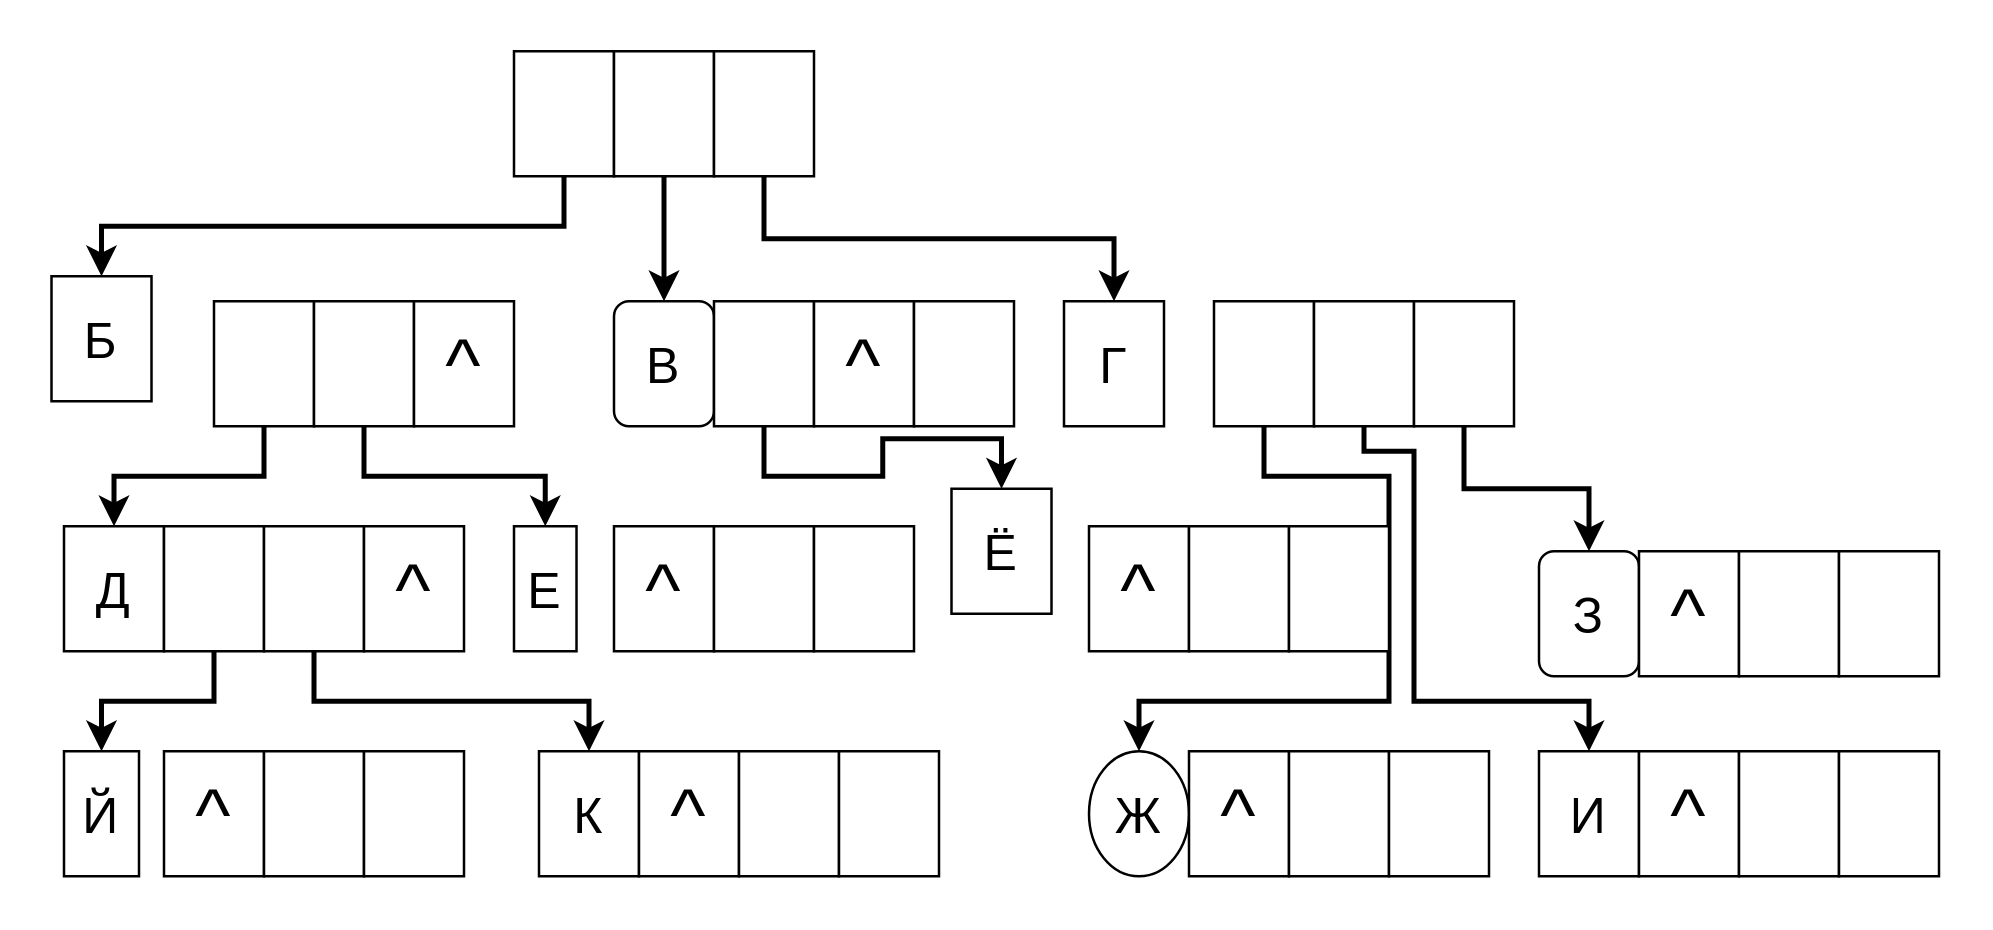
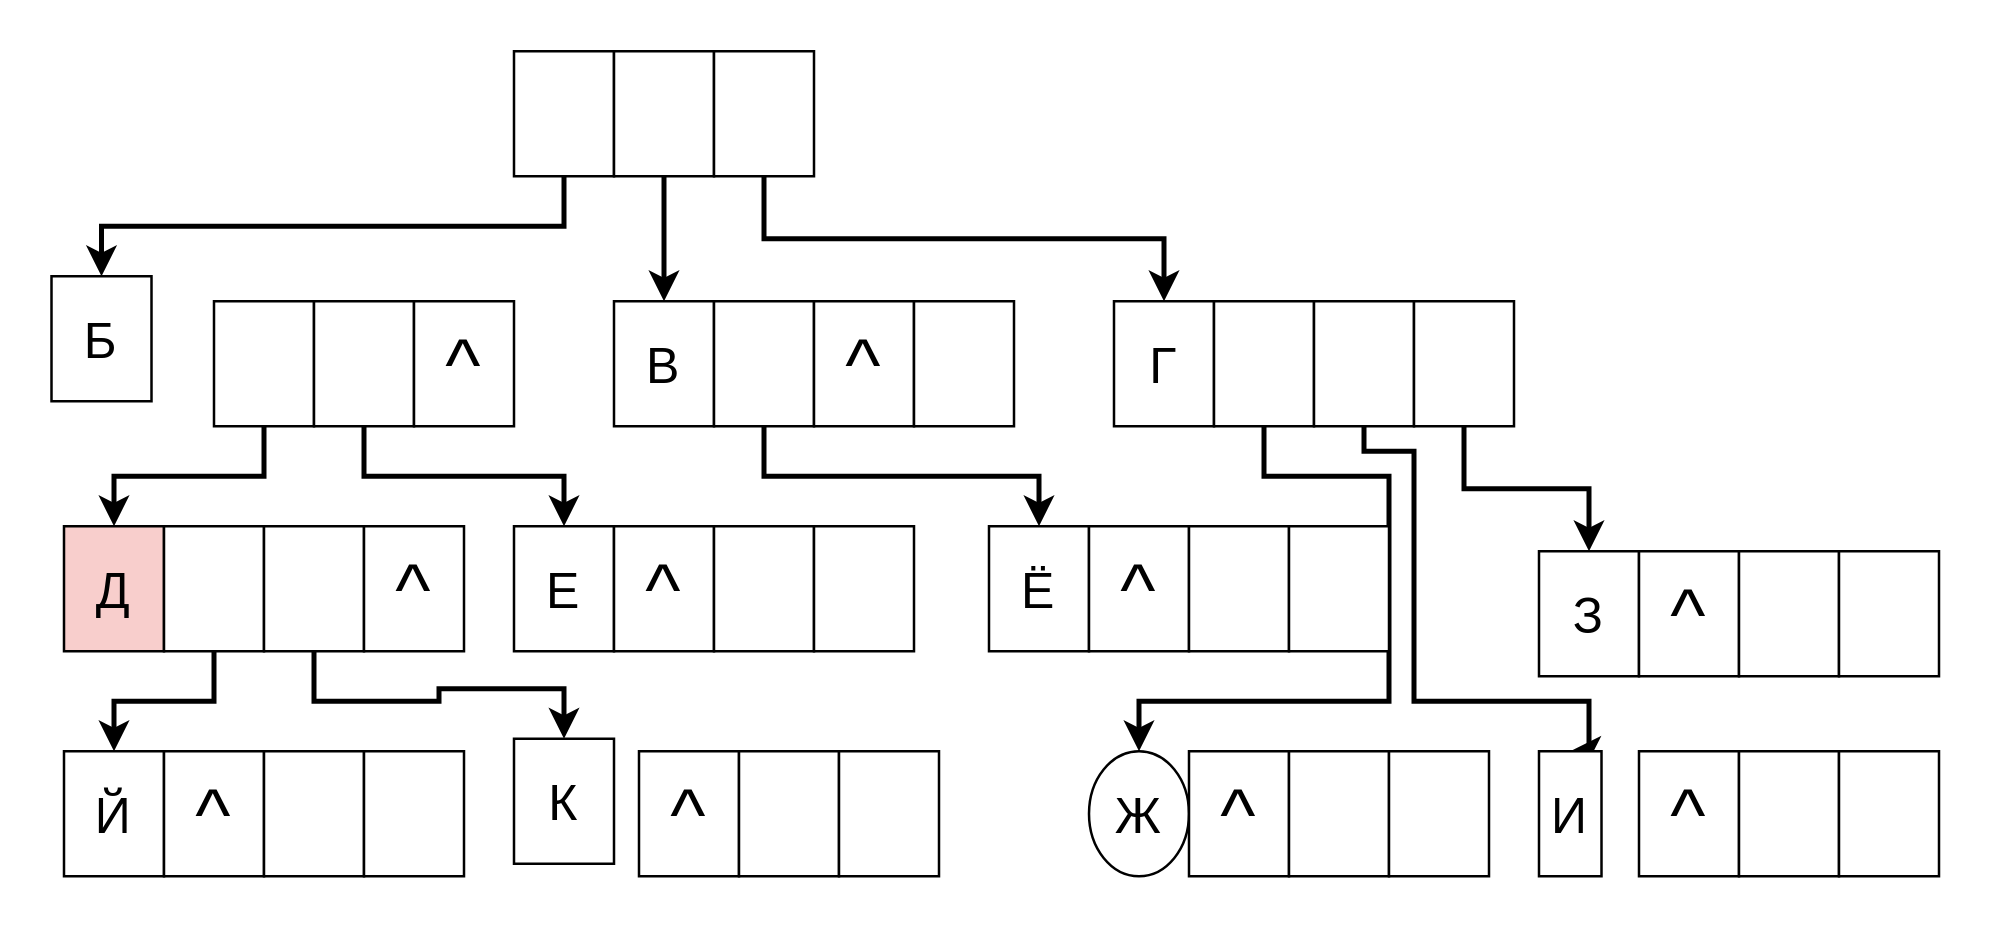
  <mxCell id="0" />
  <mxCell id="1" parent="0" />
  <mxCell id="2" style="edgeStyle=orthogonalEdgeStyle;rounded=0;comic=0;jumpStyle=arc;orthogonalLoop=1;jettySize=auto;html=1;exitX=0.5;exitY=1;exitDx=0;exitDy=0;entryX=0.5;entryY=0;entryDx=0;entryDy=0;shadow=0;strokeWidth=2;" edge="1" parent="1" source="3" target="8"><mxGeometry relative="1" as="geometry" /></mxCell>
  <mxCell id="3" value="" style="rounded=0;whiteSpace=wrap;html=1;" vertex="1" parent="1"><mxGeometry x="205" y="20" width="40" height="50" as="geometry" /></mxCell>
  <mxCell id="4" style="edgeStyle=orthogonalEdgeStyle;rounded=0;comic=0;jumpStyle=arc;orthogonalLoop=1;jettySize=auto;html=1;exitX=0.5;exitY=1;exitDx=0;exitDy=0;entryX=0.5;entryY=0;entryDx=0;entryDy=0;shadow=0;strokeWidth=2;" edge="1" parent="1" source="5" target="14"><mxGeometry relative="1" as="geometry" /></mxCell>
  <mxCell id="5" value="" style="rounded=0;whiteSpace=wrap;html=1;" vertex="1" parent="1"><mxGeometry x="245" y="20" width="40" height="50" as="geometry" /></mxCell>
  <mxCell id="6" style="edgeStyle=orthogonalEdgeStyle;rounded=0;comic=0;jumpStyle=arc;orthogonalLoop=1;jettySize=auto;html=1;exitX=0.5;exitY=1;exitDx=0;exitDy=0;entryX=0.5;entryY=0;entryDx=0;entryDy=0;shadow=0;strokeWidth=2;" edge="1" parent="1" source="7" target="19"><mxGeometry relative="1" as="geometry" /></mxCell>
  <mxCell id="7" value="&lt;br&gt;&lt;span style=&quot;font-size: 20px&quot;&gt;&lt;br&gt;&lt;/span&gt;" style="rounded=0;whiteSpace=wrap;html=1;" vertex="1" parent="1"><mxGeometry x="285" y="20" width="40" height="50" as="geometry" /></mxCell>
  <mxCell id="8" value="&lt;font style=&quot;font-size: 20px&quot;&gt;Б&lt;/font&gt;" style="rounded=0;whiteSpace=wrap;html=1;" vertex="1" parent="1"><mxGeometry x="20" y="110" width="40" height="50" as="geometry" /></mxCell>
  <mxCell id="9" style="edgeStyle=orthogonalEdgeStyle;rounded=0;comic=0;jumpStyle=arc;orthogonalLoop=1;jettySize=auto;html=1;exitX=0.5;exitY=1;exitDx=0;exitDy=0;entryX=0.5;entryY=0;entryDx=0;entryDy=0;shadow=0;strokeWidth=2;" edge="1" parent="1" source="10" target="26"><mxGeometry relative="1" as="geometry" /></mxCell>
  <mxCell id="10" value="" style="rounded=0;whiteSpace=wrap;html=1;" vertex="1" parent="1"><mxGeometry x="85" y="120" width="40" height="50" as="geometry" /></mxCell>
  <mxCell id="11" style="edgeStyle=orthogonalEdgeStyle;rounded=0;comic=0;jumpStyle=arc;orthogonalLoop=1;jettySize=auto;html=1;exitX=0.5;exitY=1;exitDx=0;exitDy=0;entryX=0.5;entryY=0;entryDx=0;entryDy=0;shadow=0;strokeWidth=2;" edge="1" parent="1" source="12" target="32"><mxGeometry relative="1" as="geometry" /></mxCell>
  <mxCell id="12" value="" style="rounded=0;whiteSpace=wrap;html=1;" vertex="1" parent="1"><mxGeometry x="125" y="120" width="40" height="50" as="geometry" /></mxCell>
  <mxCell id="13" value="&lt;font style=&quot;font-size: 30px&quot;&gt;^&lt;/font&gt;" style="rounded=0;whiteSpace=wrap;html=1;" vertex="1" parent="1"><mxGeometry x="165" y="120" width="40" height="50" as="geometry" /></mxCell>
- <mxCell id="14" value="&lt;font style=&quot;font-size: 20px&quot;&gt;В&lt;/font&gt;" style="whiteSpace=wrap;html=1;rounded=1;" vertex="1" parent="1"><mxGeometry x="245" y="120" width="40" height="50" as="geometry" /></mxCell>
+ <mxCell id="14" value="&lt;font style=&quot;font-size: 20px&quot;&gt;В&lt;/font&gt;" style="rounded=0;whiteSpace=wrap;html=1;" vertex="1" parent="1"><mxGeometry x="245" y="120" width="40" height="50" as="geometry" /></mxCell>
  <mxCell id="15" style="edgeStyle=orthogonalEdgeStyle;rounded=0;comic=0;jumpStyle=arc;orthogonalLoop=1;jettySize=auto;html=1;exitX=0.5;exitY=1;exitDx=0;exitDy=0;shadow=0;strokeWidth=2;" edge="1" parent="1" source="16" target="44"><mxGeometry relative="1" as="geometry" /></mxCell>
  <mxCell id="16" value="" style="rounded=0;whiteSpace=wrap;html=1;" vertex="1" parent="1"><mxGeometry x="285" y="120" width="40" height="50" as="geometry" /></mxCell>
  <mxCell id="17" value="&lt;span style=&quot;font-size: 30px&quot;&gt;^&lt;/span&gt;" style="rounded=0;whiteSpace=wrap;html=1;" vertex="1" parent="1"><mxGeometry x="325" y="120" width="40" height="50" as="geometry" /></mxCell>
  <mxCell id="18" value="&lt;br&gt;&lt;span style=&quot;font-size: 20px&quot;&gt;&lt;br&gt;&lt;/span&gt;" style="rounded=0;whiteSpace=wrap;html=1;" vertex="1" parent="1"><mxGeometry x="365" y="120" width="40" height="50" as="geometry" /></mxCell>
- <mxCell id="19" value="&lt;font style=&quot;font-size: 20px&quot;&gt;Г&lt;/font&gt;" style="rounded=0;whiteSpace=wrap;html=1;" vertex="1" parent="1"><mxGeometry x="425" y="120" width="40" height="50" as="geometry" /></mxCell>
+ <mxCell id="19" value="&lt;font style=&quot;font-size: 20px&quot;&gt;Г&lt;/font&gt;" style="rounded=0;whiteSpace=wrap;html=1;" vertex="1" parent="1"><mxGeometry x="445" y="120" width="40" height="50" as="geometry" /></mxCell>
  <mxCell id="20" style="edgeStyle=orthogonalEdgeStyle;rounded=0;comic=0;jumpStyle=arc;orthogonalLoop=1;jettySize=auto;html=1;exitX=0.5;exitY=1;exitDx=0;exitDy=0;entryX=0.5;entryY=0;entryDx=0;entryDy=0;shadow=0;strokeWidth=2;" edge="1" parent="1" source="21" target="48"><mxGeometry relative="1" as="geometry"><Array as="points"><mxPoint x="505" y="190" /><mxPoint x="555" y="190" /><mxPoint x="555" y="280" /><mxPoint x="455" y="280" /></Array></mxGeometry></mxCell>
  <mxCell id="21" value="" style="rounded=0;whiteSpace=wrap;html=1;" vertex="1" parent="1"><mxGeometry x="485" y="120" width="40" height="50" as="geometry" /></mxCell>
  <mxCell id="22" style="edgeStyle=orthogonalEdgeStyle;rounded=0;comic=0;jumpStyle=arc;orthogonalLoop=1;jettySize=auto;html=1;exitX=0.5;exitY=1;exitDx=0;exitDy=0;entryX=0.5;entryY=0;entryDx=0;entryDy=0;shadow=0;strokeWidth=2;" edge="1" parent="1" source="23" target="52"><mxGeometry relative="1" as="geometry"><Array as="points"><mxPoint x="545" y="180" /><mxPoint x="565" y="180" /><mxPoint x="565" y="280" /><mxPoint x="635" y="280" /></Array></mxGeometry></mxCell>
  <mxCell id="23" value="" style="rounded=0;whiteSpace=wrap;html=1;" vertex="1" parent="1"><mxGeometry x="525" y="120" width="40" height="50" as="geometry" /></mxCell>
  <mxCell id="24" style="edgeStyle=orthogonalEdgeStyle;rounded=0;comic=0;jumpStyle=arc;orthogonalLoop=1;jettySize=auto;html=1;exitX=0.5;exitY=1;exitDx=0;exitDy=0;entryX=0.5;entryY=0;entryDx=0;entryDy=0;shadow=0;strokeWidth=2;" edge="1" parent="1" source="25" target="56"><mxGeometry relative="1" as="geometry" /></mxCell>
  <mxCell id="25" value="&lt;br&gt;&lt;span style=&quot;font-size: 20px&quot;&gt;&lt;br&gt;&lt;/span&gt;" style="rounded=0;whiteSpace=wrap;html=1;" vertex="1" parent="1"><mxGeometry x="565" y="120" width="40" height="50" as="geometry" /></mxCell>
- <mxCell id="26" value="&lt;span style=&quot;font-size: 20px&quot;&gt;Д&lt;/span&gt;" style="rounded=0;whiteSpace=wrap;html=1;" vertex="1" parent="1"><mxGeometry x="25" y="210" width="40" height="50" as="geometry" /></mxCell>
+ <mxCell id="26" value="&lt;span style=&quot;font-size: 20px&quot;&gt;Д&lt;/span&gt;" style="rounded=0;whiteSpace=wrap;html=1;fillColor=#f8cecc;" vertex="1" parent="1"><mxGeometry x="25" y="210" width="40" height="50" as="geometry" /></mxCell>
  <mxCell id="27" style="edgeStyle=orthogonalEdgeStyle;rounded=0;comic=0;jumpStyle=arc;orthogonalLoop=1;jettySize=auto;html=1;exitX=0.5;exitY=1;exitDx=0;exitDy=0;entryX=0.5;entryY=0;entryDx=0;entryDy=0;shadow=0;strokeWidth=2;" edge="1" parent="1" source="28" target="36"><mxGeometry relative="1" as="geometry" /></mxCell>
  <mxCell id="28" value="" style="rounded=0;whiteSpace=wrap;html=1;" vertex="1" parent="1"><mxGeometry x="65" y="210" width="40" height="50" as="geometry" /></mxCell>
  <mxCell id="29" style="edgeStyle=orthogonalEdgeStyle;rounded=0;comic=0;jumpStyle=arc;orthogonalLoop=1;jettySize=auto;html=1;exitX=0.5;exitY=1;exitDx=0;exitDy=0;entryX=0.5;entryY=0;entryDx=0;entryDy=0;shadow=0;strokeWidth=2;" edge="1" parent="1" source="30" target="40"><mxGeometry relative="1" as="geometry" /></mxCell>
  <mxCell id="30" value="" style="rounded=0;whiteSpace=wrap;html=1;" vertex="1" parent="1"><mxGeometry x="105" y="210" width="40" height="50" as="geometry" /></mxCell>
  <mxCell id="31" value="&lt;font style=&quot;font-size: 30px&quot;&gt;^&lt;/font&gt;" style="rounded=0;whiteSpace=wrap;html=1;" vertex="1" parent="1"><mxGeometry x="145" y="210" width="40" height="50" as="geometry" /></mxCell>
- <mxCell id="32" value="&lt;font style=&quot;font-size: 20px&quot;&gt;Е&lt;/font&gt;" style="rounded=0;whiteSpace=wrap;html=1;" vertex="1" parent="1"><mxGeometry x="205" y="210" width="25" height="50" as="geometry" /></mxCell>
+ <mxCell id="32" value="&lt;font style=&quot;font-size: 20px&quot;&gt;Е&lt;/font&gt;" style="rounded=0;whiteSpace=wrap;html=1;" vertex="1" parent="1"><mxGeometry x="205" y="210" width="40" height="50" as="geometry" /></mxCell>
  <mxCell id="33" value="&lt;span style=&quot;font-size: 30px&quot;&gt;^&lt;/span&gt;" style="rounded=0;whiteSpace=wrap;html=1;" vertex="1" parent="1"><mxGeometry x="245" y="210" width="40" height="50" as="geometry" /></mxCell>
  <mxCell id="34" value="" style="rounded=0;whiteSpace=wrap;html=1;" vertex="1" parent="1"><mxGeometry x="285" y="210" width="40" height="50" as="geometry" /></mxCell>
  <mxCell id="35" value="" style="rounded=0;whiteSpace=wrap;html=1;" vertex="1" parent="1"><mxGeometry x="325" y="210" width="40" height="50" as="geometry" /></mxCell>
- <mxCell id="36" value="&lt;font style=&quot;font-size: 20px&quot;&gt;Й&lt;/font&gt;" style="rounded=0;whiteSpace=wrap;html=1;" vertex="1" parent="1"><mxGeometry x="25" y="300" width="30" height="50" as="geometry" /></mxCell>
+ <mxCell id="36" value="&lt;font style=&quot;font-size: 20px&quot;&gt;Й&lt;/font&gt;" style="rounded=0;whiteSpace=wrap;html=1;" vertex="1" parent="1"><mxGeometry x="25" y="300" width="40" height="50" as="geometry" /></mxCell>
  <mxCell id="37" value="&lt;span style=&quot;font-size: 30px&quot;&gt;^&lt;/span&gt;" style="rounded=0;whiteSpace=wrap;html=1;" vertex="1" parent="1"><mxGeometry x="65" y="300" width="40" height="50" as="geometry" /></mxCell>
  <mxCell id="38" value="" style="rounded=0;whiteSpace=wrap;html=1;" vertex="1" parent="1"><mxGeometry x="105" y="300" width="40" height="50" as="geometry" /></mxCell>
  <mxCell id="39" value="" style="rounded=0;whiteSpace=wrap;html=1;" vertex="1" parent="1"><mxGeometry x="145" y="300" width="40" height="50" as="geometry" /></mxCell>
- <mxCell id="40" value="&lt;font style=&quot;font-size: 20px&quot;&gt;К&lt;/font&gt;" style="rounded=0;whiteSpace=wrap;html=1;" vertex="1" parent="1"><mxGeometry x="215" y="300" width="40" height="50" as="geometry" /></mxCell>
+ <mxCell id="40" value="&lt;font style=&quot;font-size: 20px&quot;&gt;К&lt;/font&gt;" style="rounded=0;whiteSpace=wrap;html=1;" vertex="1" parent="1"><mxGeometry x="205" y="295" width="40" height="50" as="geometry" /></mxCell>
  <mxCell id="41" value="&lt;span style=&quot;font-size: 30px&quot;&gt;^&lt;/span&gt;" style="rounded=0;whiteSpace=wrap;html=1;" vertex="1" parent="1"><mxGeometry x="255" y="300" width="40" height="50" as="geometry" /></mxCell>
  <mxCell id="42" value="" style="rounded=0;whiteSpace=wrap;html=1;" vertex="1" parent="1"><mxGeometry x="295" y="300" width="40" height="50" as="geometry" /></mxCell>
  <mxCell id="43" value="" style="rounded=0;whiteSpace=wrap;html=1;" vertex="1" parent="1"><mxGeometry x="335" y="300" width="40" height="50" as="geometry" /></mxCell>
- <mxCell id="44" value="&lt;font style=&quot;font-size: 20px&quot;&gt;Ё&lt;/font&gt;" style="rounded=0;whiteSpace=wrap;html=1;" vertex="1" parent="1"><mxGeometry x="380" y="195" width="40" height="50" as="geometry" /></mxCell>
+ <mxCell id="44" value="&lt;font style=&quot;font-size: 20px&quot;&gt;Ё&lt;/font&gt;" style="rounded=0;whiteSpace=wrap;html=1;" vertex="1" parent="1"><mxGeometry x="395" y="210" width="40" height="50" as="geometry" /></mxCell>
  <mxCell id="45" value="&lt;span style=&quot;font-size: 30px&quot;&gt;^&lt;/span&gt;" style="rounded=0;whiteSpace=wrap;html=1;" vertex="1" parent="1"><mxGeometry x="435" y="210" width="40" height="50" as="geometry" /></mxCell>
  <mxCell id="46" value="" style="rounded=0;whiteSpace=wrap;html=1;" vertex="1" parent="1"><mxGeometry x="475" y="210" width="40" height="50" as="geometry" /></mxCell>
  <mxCell id="47" value="" style="rounded=0;whiteSpace=wrap;html=1;" vertex="1" parent="1"><mxGeometry x="515" y="210" width="40" height="50" as="geometry" /></mxCell>
  <mxCell id="48" value="&lt;font style=&quot;font-size: 20px&quot;&gt;Ж&lt;/font&gt;" style="ellipse;whiteSpace=wrap;html=1;" vertex="1" parent="1"><mxGeometry x="435" y="300" width="40" height="50" as="geometry" /></mxCell>
  <mxCell id="49" value="&lt;span style=&quot;font-size: 30px&quot;&gt;^&lt;/span&gt;" style="rounded=0;whiteSpace=wrap;html=1;" vertex="1" parent="1"><mxGeometry x="475" y="300" width="40" height="50" as="geometry" /></mxCell>
  <mxCell id="50" value="" style="rounded=0;whiteSpace=wrap;html=1;" vertex="1" parent="1"><mxGeometry x="515" y="300" width="40" height="50" as="geometry" /></mxCell>
  <mxCell id="51" value="" style="rounded=0;whiteSpace=wrap;html=1;" vertex="1" parent="1"><mxGeometry x="555" y="300" width="40" height="50" as="geometry" /></mxCell>
- <mxCell id="52" value="&lt;font style=&quot;font-size: 20px&quot;&gt;И&lt;/font&gt;" style="rounded=0;whiteSpace=wrap;html=1;" vertex="1" parent="1"><mxGeometry x="615" y="300" width="40" height="50" as="geometry" /></mxCell>
+ <mxCell id="52" value="&lt;font style=&quot;font-size: 20px&quot;&gt;И&lt;/font&gt;" style="rounded=0;whiteSpace=wrap;html=1;" vertex="1" parent="1"><mxGeometry x="615" y="300" width="25" height="50" as="geometry" /></mxCell>
  <mxCell id="53" value="&lt;span style=&quot;font-size: 30px&quot;&gt;^&lt;/span&gt;" style="rounded=0;whiteSpace=wrap;html=1;" vertex="1" parent="1"><mxGeometry x="655" y="300" width="40" height="50" as="geometry" /></mxCell>
  <mxCell id="54" value="" style="rounded=0;whiteSpace=wrap;html=1;" vertex="1" parent="1"><mxGeometry x="695" y="300" width="40" height="50" as="geometry" /></mxCell>
  <mxCell id="55" value="" style="rounded=0;whiteSpace=wrap;html=1;" vertex="1" parent="1"><mxGeometry x="735" y="300" width="40" height="50" as="geometry" /></mxCell>
- <mxCell id="56" value="&lt;font style=&quot;font-size: 20px&quot;&gt;З&lt;/font&gt;" style="whiteSpace=wrap;html=1;rounded=1;" vertex="1" parent="1"><mxGeometry x="615" y="220" width="40" height="50" as="geometry" /></mxCell>
+ <mxCell id="56" value="&lt;font style=&quot;font-size: 20px&quot;&gt;З&lt;/font&gt;" style="rounded=0;whiteSpace=wrap;html=1;" vertex="1" parent="1"><mxGeometry x="615" y="220" width="40" height="50" as="geometry" /></mxCell>
  <mxCell id="57" value="&lt;span style=&quot;font-size: 30px&quot;&gt;^&lt;/span&gt;" style="rounded=0;whiteSpace=wrap;html=1;" vertex="1" parent="1"><mxGeometry x="655" y="220" width="40" height="50" as="geometry" /></mxCell>
  <mxCell id="58" value="" style="rounded=0;whiteSpace=wrap;html=1;" vertex="1" parent="1"><mxGeometry x="695" y="220" width="40" height="50" as="geometry" /></mxCell>
  <mxCell id="59" value="" style="rounded=0;whiteSpace=wrap;html=1;" vertex="1" parent="1"><mxGeometry x="735" y="220" width="40" height="50" as="geometry" /></mxCell>
